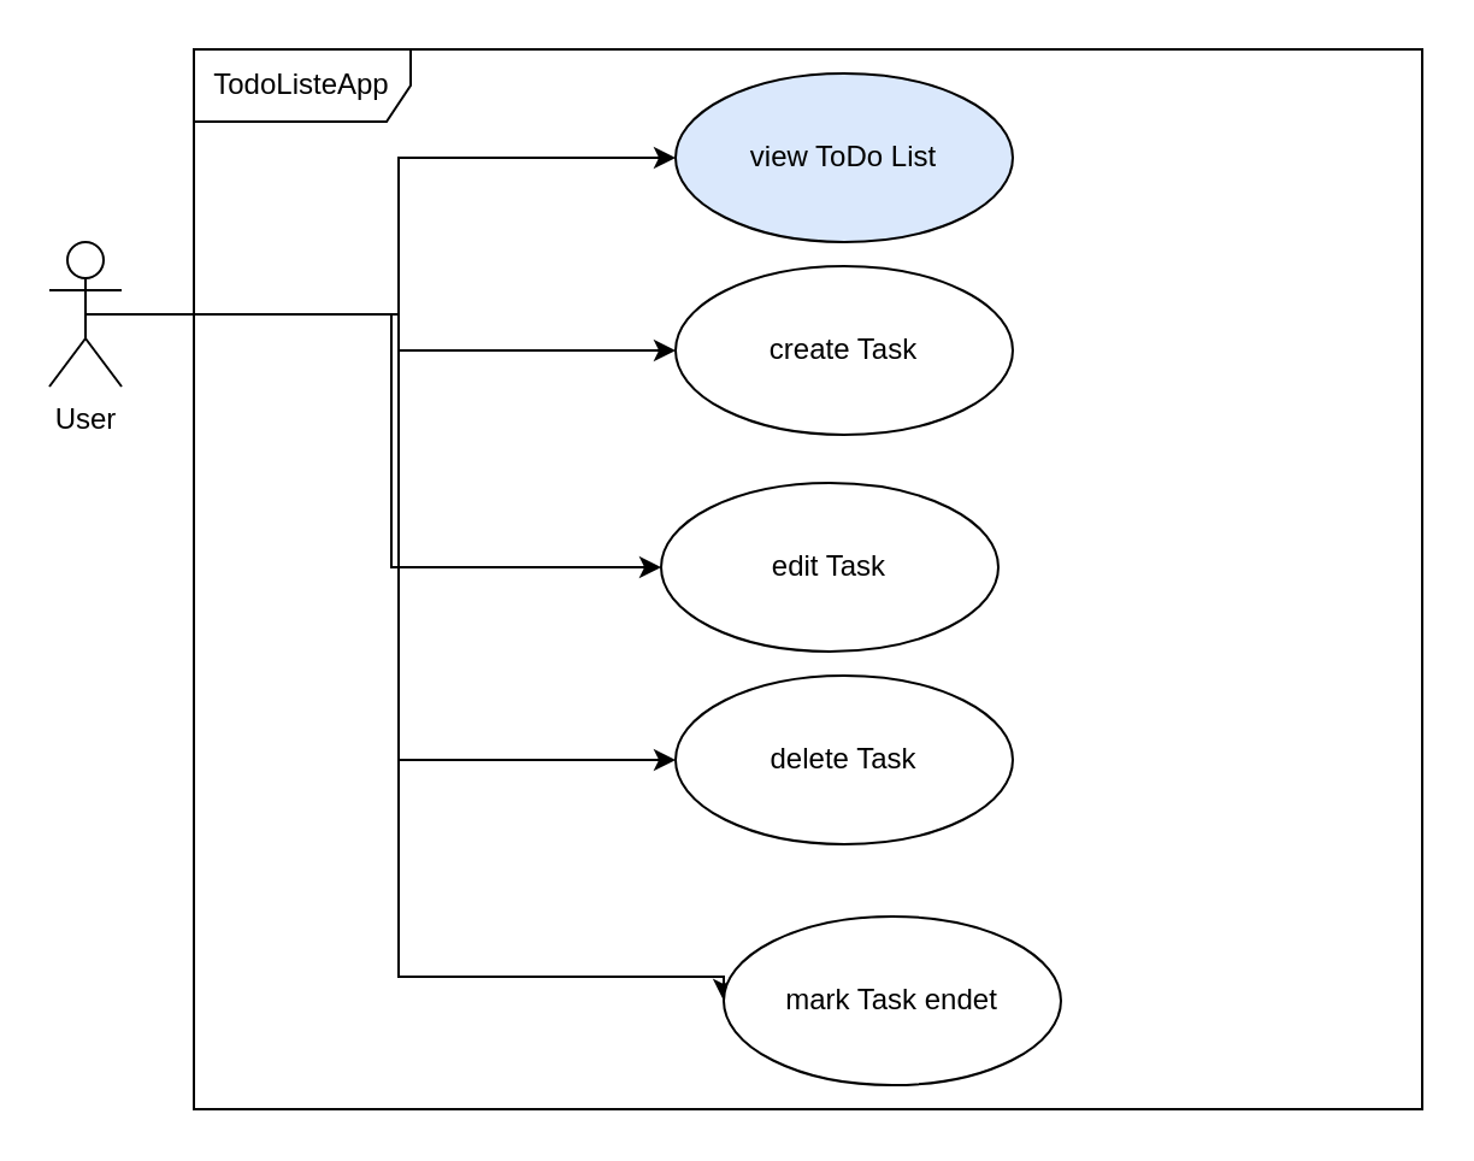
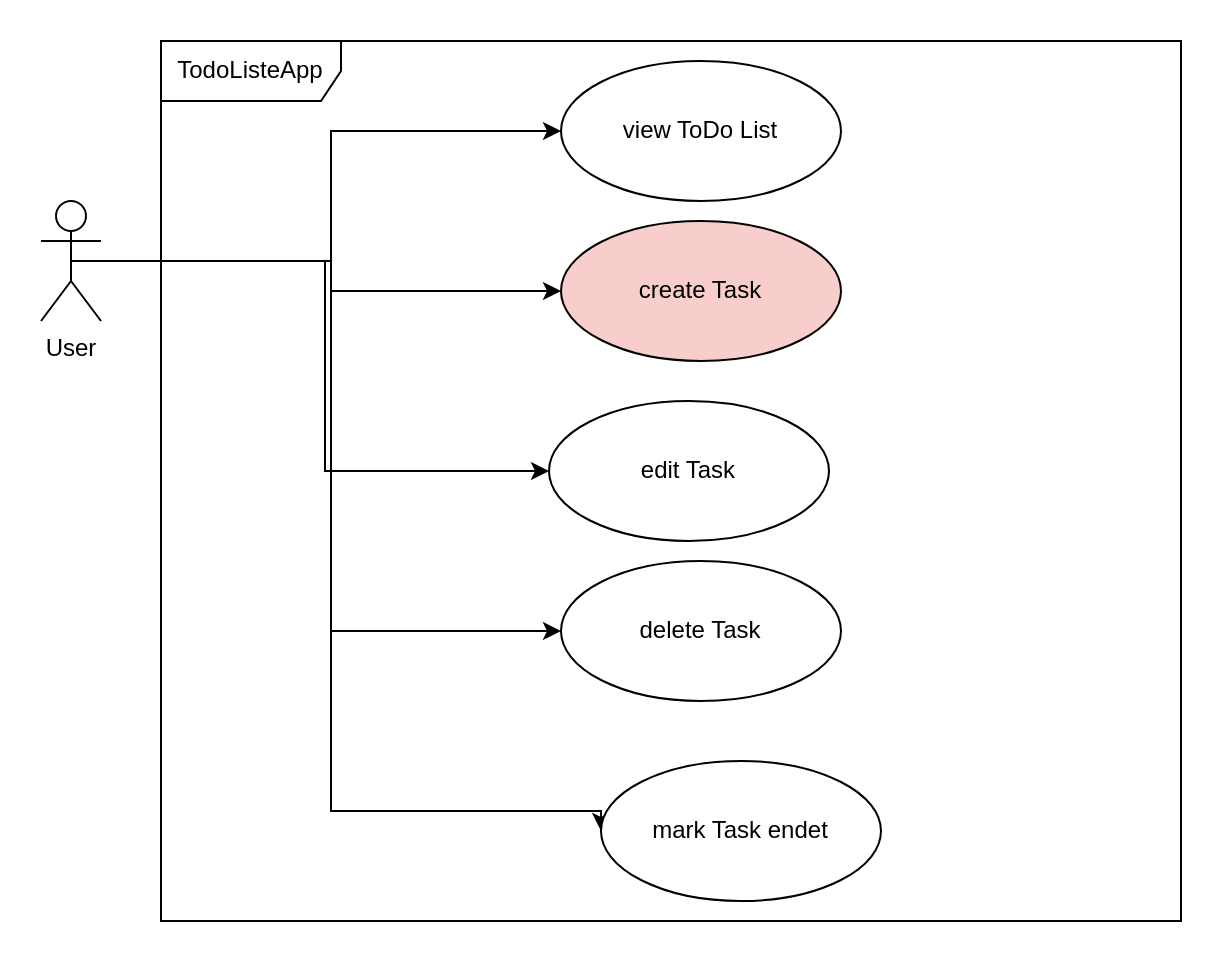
  <mxCell id="0" />
  <mxCell id="1" parent="0" />
  <mxCell id="2" style="edgeStyle=orthogonalEdgeStyle;rounded=0;orthogonalLoop=1;jettySize=auto;html=1;exitX=0.5;exitY=0.5;exitDx=0;exitDy=0;exitPerimeter=0;entryX=0;entryY=0.5;entryDx=0;entryDy=0;" parent="1" source="7" target="10" edge="1"><mxGeometry relative="1" as="geometry" /></mxCell>
  <mxCell id="3" style="edgeStyle=orthogonalEdgeStyle;rounded=0;orthogonalLoop=1;jettySize=auto;html=1;exitX=0.5;exitY=0.5;exitDx=0;exitDy=0;exitPerimeter=0;entryX=0;entryY=0.5;entryDx=0;entryDy=0;" parent="1" source="7" target="11" edge="1"><mxGeometry relative="1" as="geometry"><Array as="points"><mxPoint x="162" y="130" /><mxPoint x="162" y="235" /></Array></mxGeometry></mxCell>
  <mxCell id="4" style="edgeStyle=orthogonalEdgeStyle;rounded=0;orthogonalLoop=1;jettySize=auto;html=1;exitX=0.5;exitY=0.5;exitDx=0;exitDy=0;exitPerimeter=0;entryX=0;entryY=0.5;entryDx=0;entryDy=0;" parent="1" source="7" target="12" edge="1"><mxGeometry relative="1" as="geometry" /></mxCell>
  <mxCell id="5" style="edgeStyle=orthogonalEdgeStyle;rounded=0;orthogonalLoop=1;jettySize=auto;html=1;exitX=0.5;exitY=0.5;exitDx=0;exitDy=0;exitPerimeter=0;entryX=0;entryY=0.5;entryDx=0;entryDy=0;" parent="1" source="7" target="13" edge="1"><mxGeometry relative="1" as="geometry"><Array as="points"><mxPoint x="165" y="130" /><mxPoint x="165" y="405" /></Array></mxGeometry></mxCell>
  <mxCell id="6" style="edgeStyle=orthogonalEdgeStyle;rounded=0;orthogonalLoop=1;jettySize=auto;html=1;exitX=0.5;exitY=0.5;exitDx=0;exitDy=0;exitPerimeter=0;" parent="1" source="7" target="9" edge="1"><mxGeometry relative="1" as="geometry" /></mxCell>
  <mxCell id="7" value="User" style="shape=umlActor;verticalLabelPosition=bottom;verticalAlign=top;html=1;" parent="1" vertex="1"><mxGeometry x="20" y="100" width="30" height="60" as="geometry" /></mxCell>
  <mxCell id="8" value="TodoListeApp&lt;br&gt;" style="shape=umlFrame;whiteSpace=wrap;html=1;pointerEvents=0;width=90;height=30;" parent="1" vertex="1"><mxGeometry x="80" y="20" width="510" height="440" as="geometry" /></mxCell>
- <mxCell id="9" value="view ToDo List" style="ellipse;whiteSpace=wrap;html=1;fillColor=#dae8fc;" parent="1" vertex="1"><mxGeometry x="280" y="30" width="140" height="70" as="geometry" /></mxCell>
- <mxCell id="10" value="create Task" style="ellipse;whiteSpace=wrap;html=1;" parent="1" vertex="1"><mxGeometry x="280" y="110" width="140" height="70" as="geometry" /></mxCell>
+ <mxCell id="9" value="view ToDo List" style="ellipse;whiteSpace=wrap;html=1;" parent="1" vertex="1"><mxGeometry x="280" y="30" width="140" height="70" as="geometry" /></mxCell>
+ <mxCell id="10" value="create Task" style="ellipse;whiteSpace=wrap;html=1;fillColor=#f8cecc;" parent="1" vertex="1"><mxGeometry x="280" y="110" width="140" height="70" as="geometry" /></mxCell>
  <mxCell id="11" value="edit Task" style="ellipse;whiteSpace=wrap;html=1;" parent="1" vertex="1"><mxGeometry x="274" y="200" width="140" height="70" as="geometry" /></mxCell>
  <mxCell id="12" value="delete Task" style="ellipse;whiteSpace=wrap;html=1;" parent="1" vertex="1"><mxGeometry x="280" y="280" width="140" height="70" as="geometry" /></mxCell>
  <mxCell id="13" value="mark Task endet" style="ellipse;whiteSpace=wrap;html=1;" parent="1" vertex="1"><mxGeometry x="300" y="380" width="140" height="70" as="geometry" /></mxCell>
